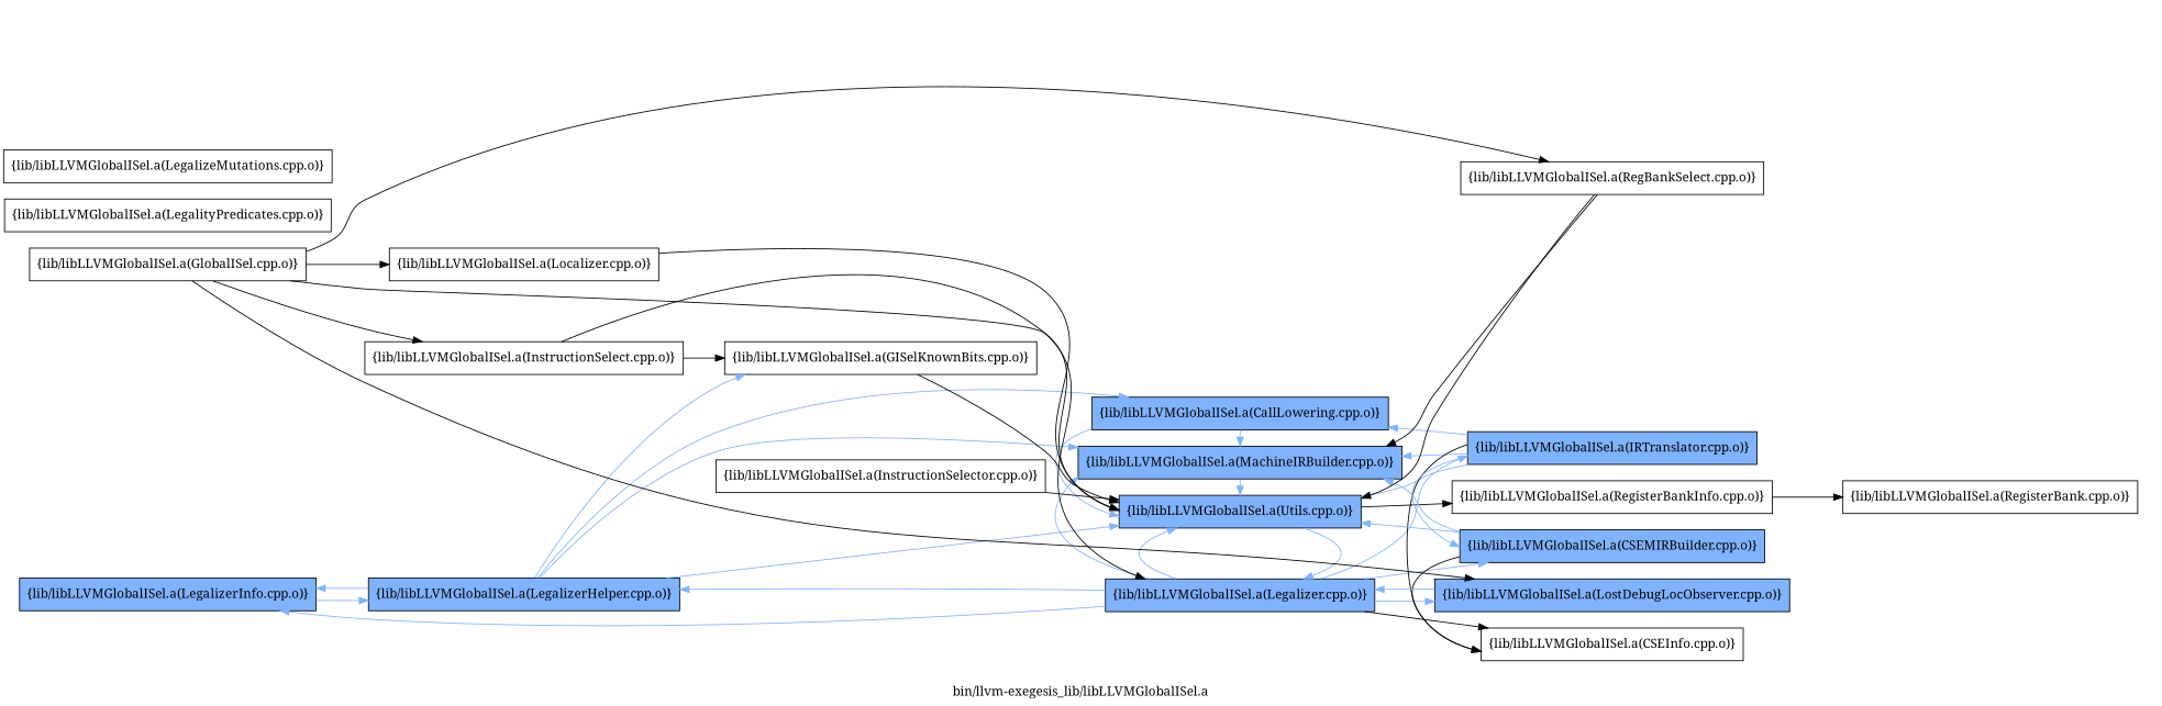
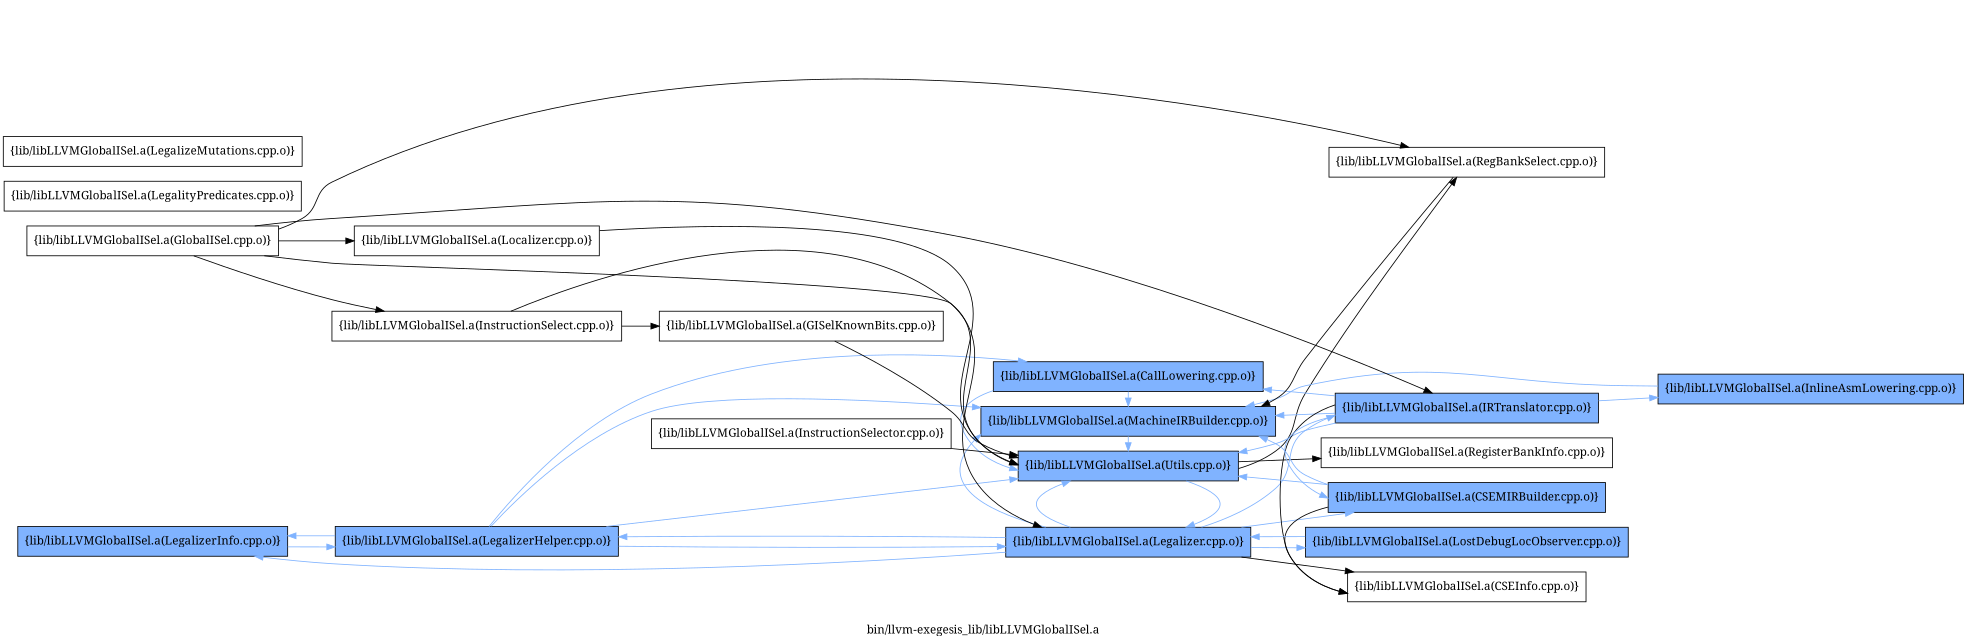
  digraph {
    fontname="Noto Serif"
    label="bin/llvm-exegesis_lib/libLLVMGlobalISel.a"
    rankdir=LR
    node [fontname="Noto Serif" group=0 shape=box]
    edge [color="0.600000 0.5 1" fontname="Noto Serif"]
    n1 [fillcolor="0.600000 0.5 1" group=1 label="{lib/libLLVMGlobalISel.a(LegalizerInfo.cpp.o)}" style=filled]
    n2 [fillcolor="0.600000 0.5 1" group=1 label="{lib/libLLVMGlobalISel.a(LegalizerHelper.cpp.o)}" style=filled]
    n3 [fillcolor="0.600000 0.5 1" group=1 label="{lib/libLLVMGlobalISel.a(Utils.cpp.o)}" style=filled]
    n4 [fillcolor="0.600000 0.5 1" group=1 label="{lib/libLLVMGlobalISel.a(CallLowering.cpp.o)}" style=filled]
    n5 [fillcolor="0.600000 0.5 1" group=1 label="{lib/libLLVMGlobalISel.a(Legalizer.cpp.o)}" style=filled]
    n6 [fillcolor="0.600000 0.5 1" group=1 label="{lib/libLLVMGlobalISel.a(MachineIRBuilder.cpp.o)}" style=filled]
    n7 [label="{lib/libLLVMGlobalISel.a(RegisterBankInfo.cpp.o)}"]
    n8 [label="{lib/libLLVMGlobalISel.a(CSEInfo.cpp.o)}"]
    n9 [fillcolor="0.600000 0.5 1" group=1 label="{lib/libLLVMGlobalISel.a(IRTranslator.cpp.o)}" style=filled]
    n10 [fillcolor="0.600000 0.5 1" group=1 label="{lib/libLLVMGlobalISel.a(CSEMIRBuilder.cpp.o)}" style=filled]
    n11 [fillcolor="0.600000 0.5 1" group=1 label="{lib/libLLVMGlobalISel.a(LostDebugLocObserver.cpp.o)}" style=filled]
-   n12 [label="{lib/libLLVMGlobalISel.a(RegisterBank.cpp.o)}"]
+   n13 [fillcolor="0.600000 0.5 1" group=1 label="{lib/libLLVMGlobalISel.a(InlineAsmLowering.cpp.o)}" style=filled]
    n14 [label="{lib/libLLVMGlobalISel.a(LegalityPredicates.cpp.o)}"]
    n15 [label="{lib/libLLVMGlobalISel.a(LegalizeMutations.cpp.o)}"]
    n16 [label="{lib/libLLVMGlobalISel.a(InstructionSelector.cpp.o)}"]
    n17 [label="{lib/libLLVMGlobalISel.a(GlobalISel.cpp.o)}"]
    n18 [label="{lib/libLLVMGlobalISel.a(InstructionSelect.cpp.o)}"]
    n19 [label="{lib/libLLVMGlobalISel.a(Localizer.cpp.o)}"]
    n20 [label="{lib/libLLVMGlobalISel.a(RegBankSelect.cpp.o)}"]
    n21 [label="{lib/libLLVMGlobalISel.a(GISelKnownBits.cpp.o)}"]
    subgraph sub_1 {
      rank=same
      n1
    }
    subgraph sub_2 {
      rank=same
      n2
    }
    subgraph sub_3 {
      rank=same
      n3
      n4
      n5
      n6
    }
    subgraph sub_4 {
      rank=same
      n7
      n8
      n9
      n10
      n11
    }
    n1 -> n2
    n2 -> n1
    n2 -> n3
    n2 -> n4
-   n2 -> n21
+   n2 -> n5
    n2 -> n6
    n3 -> n5
    n3 -> n7 [color=""]
    n4 -> n3
    n4 -> n6
    n5 -> n1
    n5 -> n2
    n5 -> n3
    n5 -> n6
    n5 -> n8 [color=""]
    n5 -> n9
    n5 -> n10
    n5 -> n11
    n6 -> n3
-   n7 -> n12 [color=""]
    n9 -> n3
    n9 -> n4
    n9 -> n6
    n9 -> n8 [color=""]
    n9 -> n10
+   n9 -> n13
    n10 -> n3
    n10 -> n6
    n10 -> n8 [color=""]
    n11 -> n5
+   n13 -> n6
    n16 -> n3 [color=""]
    n17 -> n5 [color=""]
-   n17 -> n11 [color=""]
+   n17 -> n9 [color=""]
    n17 -> n18 [color=""]
    n17 -> n19 [color=""]
    n17 -> n20 [color=""]
    n18 -> n3 [color=""]
    n18 -> n21 [color=""]
    n19 -> n3 [color=""]
-   n20 -> n3 [color=""]
+   n3 -> n20 [color=""]
    n20 -> n6 [color=""]
    n21 -> n3 [color=""]
  }
